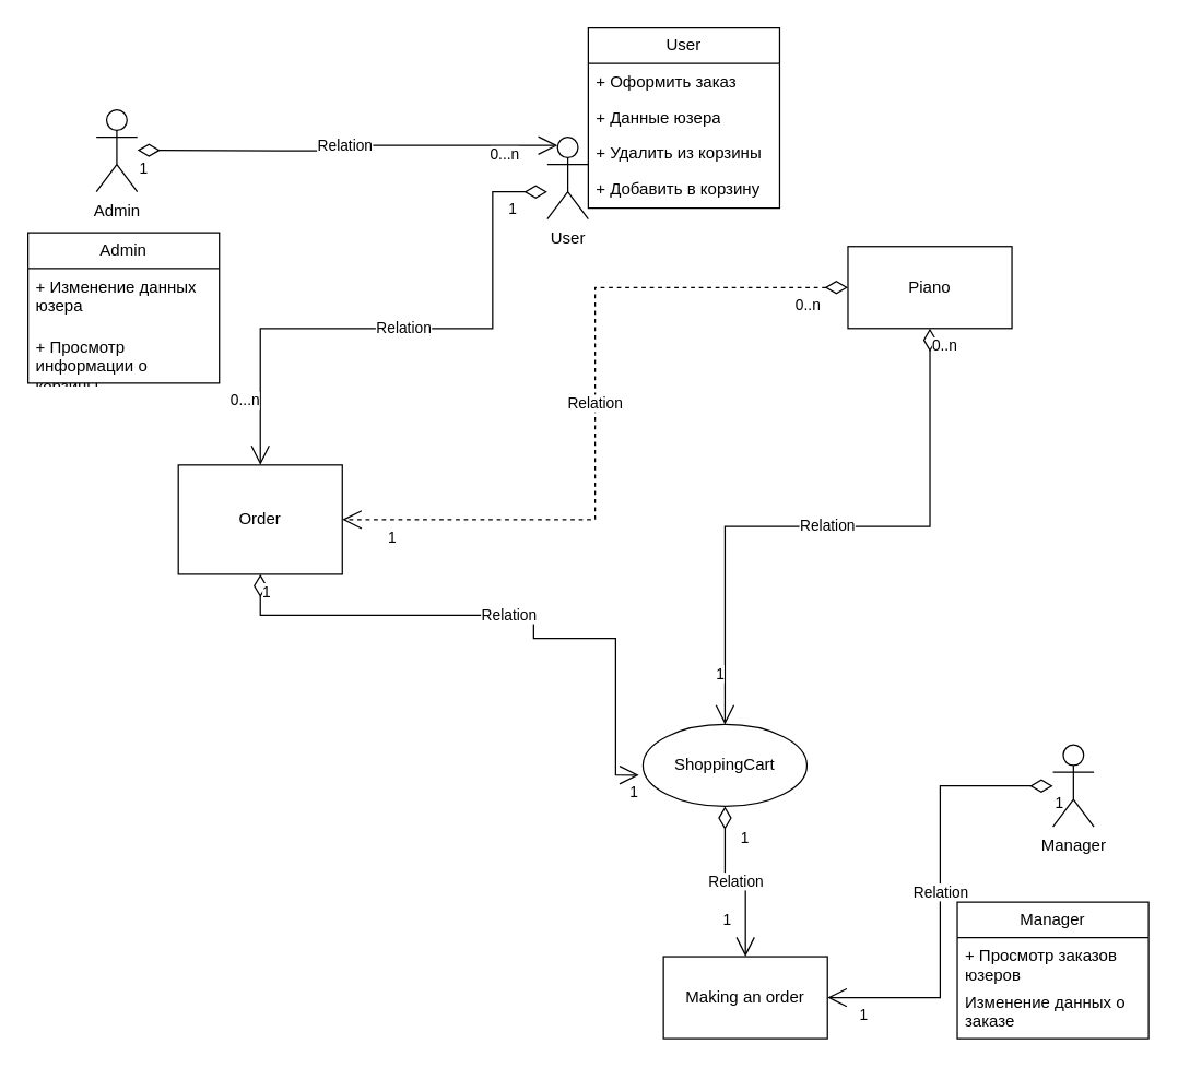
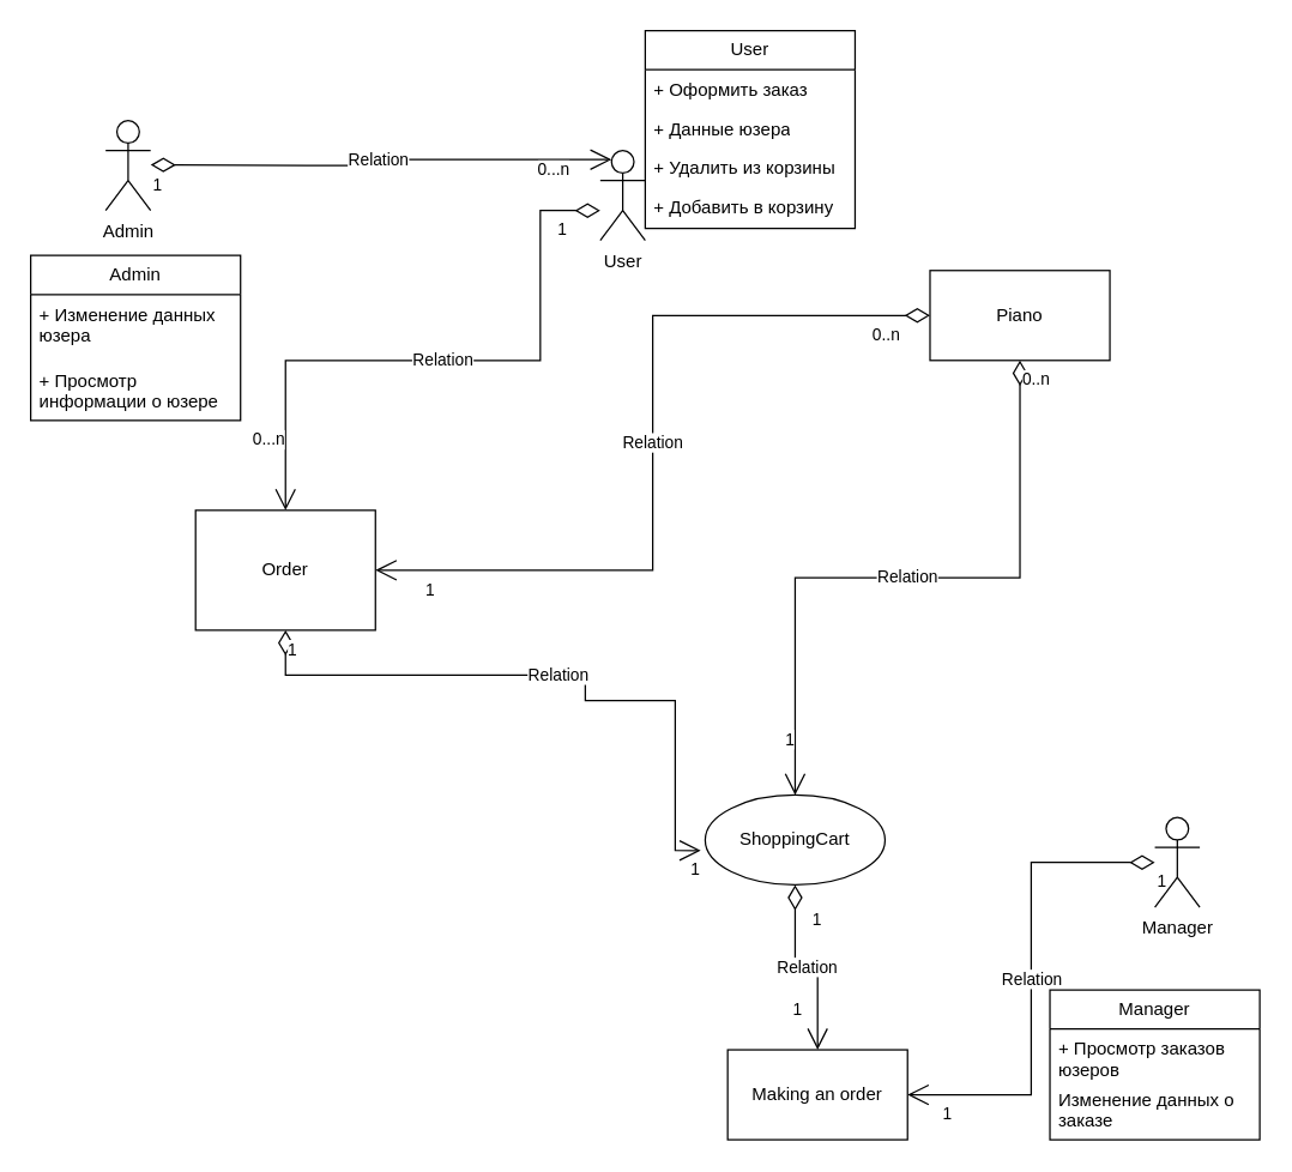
  <mxCell id="0" />
  <mxCell id="1" parent="0" />
  <mxCell id="2" value="Piano" style="rounded=0;whiteSpace=wrap;html=1;" parent="1" vertex="1"><mxGeometry x="620" y="180" width="120" height="60" as="geometry" /></mxCell>
  <mxCell id="3" value="Order" style="rounded=0;whiteSpace=wrap;html=1;" parent="1" vertex="1"><mxGeometry x="130" y="340" width="120" height="80" as="geometry" /></mxCell>
  <mxCell id="4" value="ShoppingCart" style="ellipse;whiteSpace=wrap;html=1;" parent="1" vertex="1"><mxGeometry x="470" y="530" width="120" height="60" as="geometry" /></mxCell>
  <mxCell id="5" value="User" style="shape=umlActor;verticalLabelPosition=bottom;verticalAlign=top;html=1;outlineConnect=0;" parent="1" vertex="1"><mxGeometry x="400" y="100" width="30" height="60" as="geometry" /></mxCell>
  <mxCell id="6" value="Relation" style="endArrow=open;html=1;endSize=12;startArrow=diamondThin;startSize=14;startFill=0;edgeStyle=orthogonalEdgeStyle;rounded=0;exitX=0;exitY=0.5;exitDx=0;exitDy=0;entryX=0.5;entryY=0;entryDx=0;entryDy=0;" parent="1" target="3" edge="1"><mxGeometry relative="1" as="geometry"><mxPoint x="400" y="140" as="sourcePoint" /><mxPoint x="490" y="220" as="targetPoint" /><Array as="points"><mxPoint x="360" y="140" /><mxPoint x="360" y="240" /><mxPoint x="190" y="240" /></Array><mxPoint as="offset" /></mxGeometry></mxCell>
  <mxCell id="7" value="1" style="edgeLabel;resizable=0;html=1;align=left;verticalAlign=top;" parent="6" connectable="0" vertex="1"><mxGeometry x="-1" relative="1" as="geometry"><mxPoint x="-30" as="offset" /></mxGeometry></mxCell>
  <mxCell id="8" value="0...n" style="edgeLabel;resizable=0;html=1;align=right;verticalAlign=top;" parent="6" connectable="0" vertex="1"><mxGeometry x="1" relative="1" as="geometry"><mxPoint y="-60" as="offset" /></mxGeometry></mxCell>
  <mxCell id="9" value="Relation" style="endArrow=open;html=1;endSize=12;startArrow=diamondThin;startSize=14;startFill=0;edgeStyle=orthogonalEdgeStyle;rounded=0;exitX=0.5;exitY=1;exitDx=0;exitDy=0;entryX=0.5;entryY=0;entryDx=0;entryDy=0;" parent="1" source="2" target="4" edge="1"><mxGeometry relative="1" as="geometry"><mxPoint x="520" y="330" as="sourcePoint" /><mxPoint x="680" y="330" as="targetPoint" /></mxGeometry></mxCell>
  <mxCell id="10" value="0..n" style="edgeLabel;resizable=0;html=1;align=left;verticalAlign=top;" parent="9" connectable="0" vertex="1"><mxGeometry x="-1" relative="1" as="geometry" /></mxCell>
  <mxCell id="11" value="1" style="edgeLabel;resizable=0;html=1;align=right;verticalAlign=top;" parent="9" connectable="0" vertex="1"><mxGeometry x="1" relative="1" as="geometry"><mxPoint y="-50" as="offset" /></mxGeometry></mxCell>
- <mxCell id="12" value="Relation" style="endArrow=open;html=1;endSize=12;startArrow=diamondThin;startSize=14;startFill=0;edgeStyle=orthogonalEdgeStyle;rounded=0;exitX=0;exitY=0.5;exitDx=0;exitDy=0;entryX=1;entryY=0.5;entryDx=0;entryDy=0;dashed=1;" parent="1" source="2" target="3" edge="1"><mxGeometry relative="1" as="geometry"><mxPoint x="340" y="300" as="sourcePoint" /><mxPoint x="500" y="300" as="targetPoint" /></mxGeometry></mxCell>
+ <mxCell id="12" value="Relation" style="endArrow=open;html=1;endSize=12;startArrow=diamondThin;startSize=14;startFill=0;edgeStyle=orthogonalEdgeStyle;rounded=0;exitX=0;exitY=0.5;exitDx=0;exitDy=0;entryX=1;entryY=0.5;entryDx=0;entryDy=0;" parent="1" source="2" target="3" edge="1"><mxGeometry relative="1" as="geometry"><mxPoint x="340" y="300" as="sourcePoint" /><mxPoint x="500" y="300" as="targetPoint" /></mxGeometry></mxCell>
  <mxCell id="13" value="0..n" style="edgeLabel;resizable=0;html=1;align=left;verticalAlign=top;" parent="12" connectable="0" vertex="1"><mxGeometry x="-1" relative="1" as="geometry"><mxPoint x="-40" as="offset" /></mxGeometry></mxCell>
  <mxCell id="14" value="1" style="edgeLabel;resizable=0;html=1;align=right;verticalAlign=top;" parent="12" connectable="0" vertex="1"><mxGeometry x="1" relative="1" as="geometry"><mxPoint x="40" as="offset" /></mxGeometry></mxCell>
  <mxCell id="15" value="Relation" style="endArrow=open;html=1;endSize=12;startArrow=diamondThin;startSize=14;startFill=0;edgeStyle=orthogonalEdgeStyle;rounded=0;exitX=0.5;exitY=1;exitDx=0;exitDy=0;entryX=-0.025;entryY=0.617;entryDx=0;entryDy=0;entryPerimeter=0;" parent="1" source="3" target="4" edge="1"><mxGeometry relative="1" as="geometry"><mxPoint x="170" y="470" as="sourcePoint" /><mxPoint x="330" y="470" as="targetPoint" /><Array as="points"><mxPoint x="190" y="450" /><mxPoint x="390" y="450" /><mxPoint x="390" y="467" /><mxPoint x="450" y="467" /><mxPoint x="450" y="567" /></Array></mxGeometry></mxCell>
  <mxCell id="16" value="1" style="edgeLabel;resizable=0;html=1;align=left;verticalAlign=top;" parent="15" connectable="0" vertex="1"><mxGeometry x="-1" relative="1" as="geometry" /></mxCell>
  <mxCell id="17" value="1" style="edgeLabel;resizable=0;html=1;align=right;verticalAlign=top;" parent="15" connectable="0" vertex="1"><mxGeometry x="1" relative="1" as="geometry" /></mxCell>
  <mxCell id="18" value="Admin&lt;br&gt;" style="shape=umlActor;verticalLabelPosition=bottom;verticalAlign=top;html=1;" parent="1" vertex="1"><mxGeometry x="70" y="80" width="30" height="60" as="geometry" /></mxCell>
  <mxCell id="19" value="Manager&lt;br&gt;" style="shape=umlActor;verticalLabelPosition=bottom;verticalAlign=top;html=1;" parent="1" vertex="1"><mxGeometry x="770" y="545" width="30" height="60" as="geometry" /></mxCell>
  <mxCell id="20" value="User" style="swimlane;fontStyle=0;childLayout=stackLayout;horizontal=1;startSize=26;fillColor=none;horizontalStack=0;resizeParent=1;resizeParentMax=0;resizeLast=0;collapsible=1;marginBottom=0;whiteSpace=wrap;html=1;" parent="1" vertex="1"><mxGeometry x="430" y="20" width="140" height="132" as="geometry" /></mxCell>
  <mxCell id="21" value="+ Оформить заказ" style="text;strokeColor=none;fillColor=none;align=left;verticalAlign=top;spacingLeft=4;spacingRight=4;overflow=hidden;rotatable=0;points=[[0,0.5],[1,0.5]];portConstraint=eastwest;whiteSpace=wrap;html=1;" parent="20" vertex="1"><mxGeometry y="26" width="140" height="26" as="geometry" /></mxCell>
  <mxCell id="22" value="+ Данные юзера" style="text;strokeColor=none;fillColor=none;align=left;verticalAlign=top;spacingLeft=4;spacingRight=4;overflow=hidden;rotatable=0;points=[[0,0.5],[1,0.5]];portConstraint=eastwest;whiteSpace=wrap;html=1;" parent="20" vertex="1"><mxGeometry y="52" width="140" height="26" as="geometry" /></mxCell>
  <mxCell id="23" value="+ Удалить из корзины" style="text;strokeColor=none;fillColor=none;align=left;verticalAlign=top;spacingLeft=4;spacingRight=4;overflow=hidden;rotatable=0;points=[[0,0.5],[1,0.5]];portConstraint=eastwest;whiteSpace=wrap;html=1;" parent="20" vertex="1"><mxGeometry y="78" width="140" height="26" as="geometry" /></mxCell>
  <mxCell id="24" value="+ Добавить в корзину" style="text;strokeColor=none;fillColor=none;align=left;verticalAlign=top;spacingLeft=4;spacingRight=4;overflow=hidden;rotatable=0;points=[[0,0.5],[1,0.5]];portConstraint=eastwest;whiteSpace=wrap;html=1;" parent="20" vertex="1"><mxGeometry y="104" width="140" height="28" as="geometry" /></mxCell>
  <mxCell id="25" value="Making an order" style="html=1;whiteSpace=wrap;" parent="1" vertex="1"><mxGeometry x="485" y="700" width="120" height="60" as="geometry" /></mxCell>
  <mxCell id="26" value="Relation" style="endArrow=open;html=1;endSize=12;startArrow=diamondThin;startSize=14;startFill=0;edgeStyle=orthogonalEdgeStyle;rounded=0;exitX=0.5;exitY=1;exitDx=0;exitDy=0;entryX=0.5;entryY=0;entryDx=0;entryDy=0;" parent="1" source="4" target="25" edge="1"><mxGeometry relative="1" as="geometry"><mxPoint x="250" y="640" as="sourcePoint" /><mxPoint x="410" y="640" as="targetPoint" /></mxGeometry></mxCell>
  <mxCell id="27" value="1" style="edgeLabel;resizable=0;html=1;align=left;verticalAlign=top;" parent="26" connectable="0" vertex="1"><mxGeometry x="-1" relative="1" as="geometry"><mxPoint x="10" y="10" as="offset" /></mxGeometry></mxCell>
  <mxCell id="28" value="1" style="edgeLabel;resizable=0;html=1;align=right;verticalAlign=top;" parent="26" connectable="0" vertex="1"><mxGeometry x="1" relative="1" as="geometry"><mxPoint x="-10" y="-40" as="offset" /></mxGeometry></mxCell>
  <mxCell id="29" value="Relation" style="endArrow=open;html=1;endSize=12;startArrow=diamondThin;startSize=14;startFill=0;edgeStyle=orthogonalEdgeStyle;rounded=0;entryX=1;entryY=0.5;entryDx=0;entryDy=0;" parent="1" source="19" target="25" edge="1"><mxGeometry relative="1" as="geometry"><mxPoint x="650" y="620" as="sourcePoint" /><mxPoint x="810" y="620" as="targetPoint" /></mxGeometry></mxCell>
  <mxCell id="30" value="1" style="edgeLabel;resizable=0;html=1;align=left;verticalAlign=top;" parent="29" connectable="0" vertex="1"><mxGeometry x="-1" relative="1" as="geometry" /></mxCell>
  <mxCell id="31" value="1" style="edgeLabel;resizable=0;html=1;align=right;verticalAlign=top;" parent="29" connectable="0" vertex="1"><mxGeometry x="1" relative="1" as="geometry"><mxPoint x="30" as="offset" /></mxGeometry></mxCell>
  <mxCell id="32" value="Relation" style="endArrow=open;html=1;endSize=12;startArrow=diamondThin;startSize=14;startFill=0;edgeStyle=orthogonalEdgeStyle;rounded=0;entryX=0.25;entryY=0.1;entryDx=0;entryDy=0;entryPerimeter=0;" parent="1" target="5" edge="1"><mxGeometry relative="1" as="geometry"><mxPoint x="100" y="109.5" as="sourcePoint" /><mxPoint x="260" y="109.5" as="targetPoint" /></mxGeometry></mxCell>
  <mxCell id="33" value="1" style="edgeLabel;resizable=0;html=1;align=left;verticalAlign=top;" parent="32" connectable="0" vertex="1"><mxGeometry x="-1" relative="1" as="geometry" /></mxCell>
  <mxCell id="34" value="0...n" style="edgeLabel;resizable=0;html=1;align=right;verticalAlign=top;" parent="32" connectable="0" vertex="1"><mxGeometry x="1" relative="1" as="geometry"><mxPoint x="-28" y="-6" as="offset" /></mxGeometry></mxCell>
  <mxCell id="35" value="Admin" style="swimlane;fontStyle=0;childLayout=stackLayout;horizontal=1;startSize=26;fillColor=none;horizontalStack=0;resizeParent=1;resizeParentMax=0;resizeLast=0;collapsible=1;marginBottom=0;whiteSpace=wrap;html=1;" parent="1" vertex="1"><mxGeometry y="170" width="140" height="110" as="geometry" x="20" /></mxCell>
  <mxCell id="36" value="+ Изменение данных юзера" style="text;strokeColor=none;fillColor=none;align=left;verticalAlign=top;spacingLeft=4;spacingRight=4;overflow=hidden;rotatable=0;points=[[0,0.5],[1,0.5]];portConstraint=eastwest;whiteSpace=wrap;html=1;" parent="35" vertex="1"><mxGeometry y="26" width="140" height="44" as="geometry" /></mxCell>
- <mxCell id="37" value="+ Просмотр информации о корзины" style="text;strokeColor=none;fillColor=none;align=left;verticalAlign=top;spacingLeft=4;spacingRight=4;overflow=hidden;rotatable=0;points=[[0,0.5],[1,0.5]];portConstraint=eastwest;whiteSpace=wrap;html=1;" parent="35" vertex="1"><mxGeometry y="70" width="140" height="40" as="geometry" /></mxCell>
+ <mxCell id="37" value="+ Просмотр информации о юзере" style="text;strokeColor=none;fillColor=none;align=left;verticalAlign=top;spacingLeft=4;spacingRight=4;overflow=hidden;rotatable=0;points=[[0,0.5],[1,0.5]];portConstraint=eastwest;whiteSpace=wrap;html=1;" parent="35" vertex="1"><mxGeometry y="70" width="140" height="40" as="geometry" /></mxCell>
  <mxCell id="38" value="Manager" style="swimlane;fontStyle=0;childLayout=stackLayout;horizontal=1;startSize=26;fillColor=none;horizontalStack=0;resizeParent=1;resizeParentMax=0;resizeLast=0;collapsible=1;marginBottom=0;whiteSpace=wrap;html=1;" parent="1" vertex="1"><mxGeometry x="700" y="660" width="140" height="100" as="geometry" /></mxCell>
  <mxCell id="39" value="+ Просмотр заказов юзеров" style="text;strokeColor=none;fillColor=none;align=left;verticalAlign=top;spacingLeft=4;spacingRight=4;overflow=hidden;rotatable=0;points=[[0,0.5],[1,0.5]];portConstraint=eastwest;whiteSpace=wrap;html=1;" parent="38" vertex="1"><mxGeometry y="26" width="140" height="34" as="geometry" /></mxCell>
  <mxCell id="40" value="Изменение данных о заказе" style="text;strokeColor=none;fillColor=none;align=left;verticalAlign=top;spacingLeft=4;spacingRight=4;overflow=hidden;rotatable=0;points=[[0,0.5],[1,0.5]];portConstraint=eastwest;whiteSpace=wrap;html=1;" parent="38" vertex="1"><mxGeometry y="60" width="140" height="40" as="geometry" /></mxCell>
